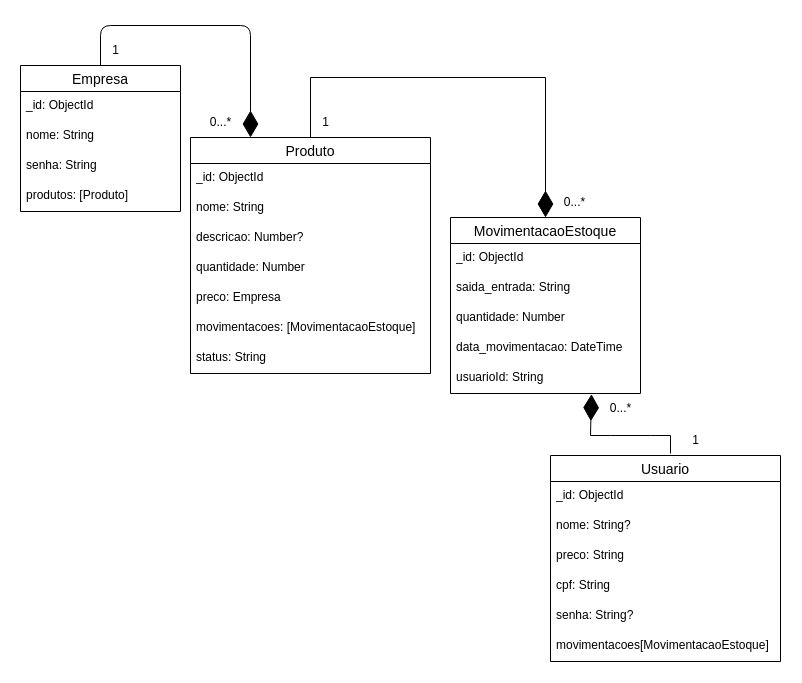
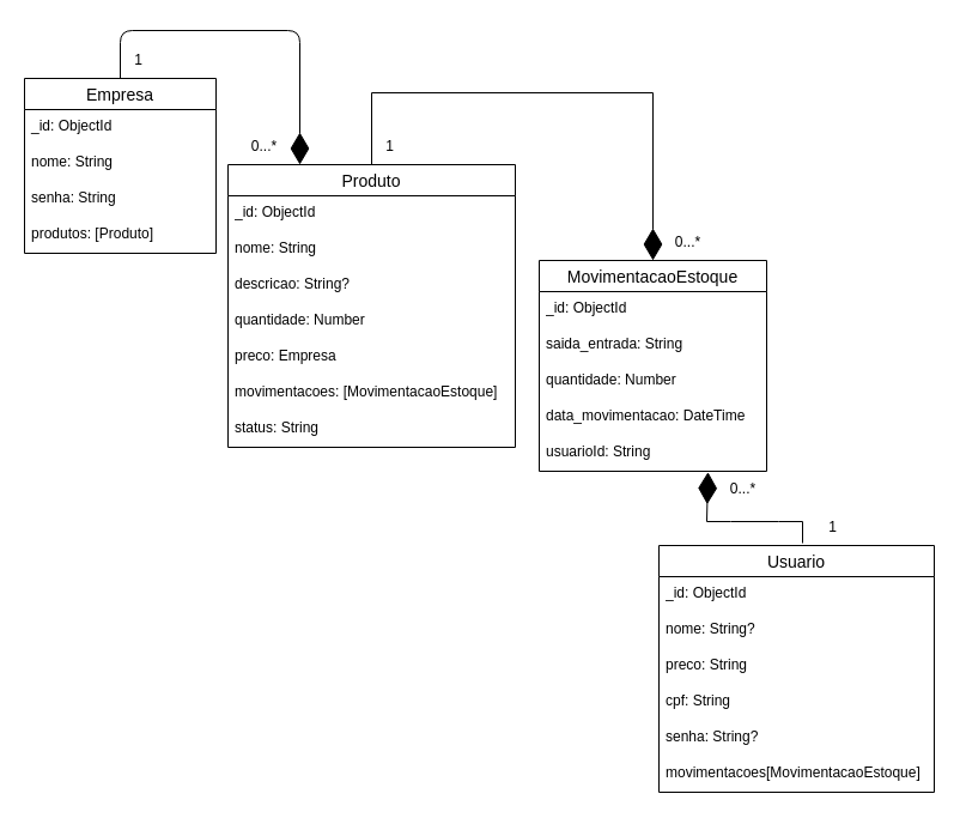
  <mxCell id="0" />
  <mxCell id="1" parent="0" />
  <mxCell id="2" value="Produto" style="swimlane;fontStyle=0;childLayout=stackLayout;horizontal=1;startSize=26;horizontalStack=0;resizeParent=1;resizeParentMax=0;resizeLast=0;collapsible=1;marginBottom=0;align=center;fontSize=14;" parent="1" vertex="1"><mxGeometry x="190" y="132" width="240" height="236" as="geometry" /></mxCell>
  <mxCell id="3" value="_id: ObjectId" style="text;strokeColor=none;fillColor=none;spacingLeft=4;spacingRight=4;overflow=hidden;rotatable=0;points=[[0,0.5],[1,0.5]];portConstraint=eastwest;fontSize=12;whiteSpace=wrap;html=1;" parent="2" vertex="1"><mxGeometry y="26" width="240" height="30" as="geometry" /></mxCell>
  <mxCell id="4" value="nome: String" style="text;strokeColor=none;fillColor=none;spacingLeft=4;spacingRight=4;overflow=hidden;rotatable=0;points=[[0,0.5],[1,0.5]];portConstraint=eastwest;fontSize=12;whiteSpace=wrap;html=1;" parent="2" vertex="1"><mxGeometry y="56" width="240" height="30" as="geometry" /></mxCell>
- <mxCell id="5" value="descricao: Number?" style="text;strokeColor=none;fillColor=none;spacingLeft=4;spacingRight=4;overflow=hidden;rotatable=0;points=[[0,0.5],[1,0.5]];portConstraint=eastwest;fontSize=12;whiteSpace=wrap;html=1;" parent="2" vertex="1"><mxGeometry y="86" width="240" height="30" as="geometry" /></mxCell>
+ <mxCell id="5" value="descricao: String?" style="text;strokeColor=none;fillColor=none;spacingLeft=4;spacingRight=4;overflow=hidden;rotatable=0;points=[[0,0.5],[1,0.5]];portConstraint=eastwest;fontSize=12;whiteSpace=wrap;html=1;" parent="2" vertex="1"><mxGeometry y="86" width="240" height="30" as="geometry" /></mxCell>
  <mxCell id="6" value="quantidade: Number" style="text;strokeColor=none;fillColor=none;spacingLeft=4;spacingRight=4;overflow=hidden;rotatable=0;points=[[0,0.5],[1,0.5]];portConstraint=eastwest;fontSize=12;whiteSpace=wrap;html=1;" parent="2" vertex="1"><mxGeometry y="116" width="240" height="30" as="geometry" /></mxCell>
  <mxCell id="7" value="preco: Empresa" style="text;strokeColor=none;fillColor=none;spacingLeft=4;spacingRight=4;overflow=hidden;rotatable=0;points=[[0,0.5],[1,0.5]];portConstraint=eastwest;fontSize=12;whiteSpace=wrap;html=1;" parent="2" vertex="1"><mxGeometry y="146" width="240" height="30" as="geometry" /></mxCell>
  <mxCell id="8" value="movimentacoes: [MovimentacaoEstoque]" style="text;strokeColor=none;fillColor=none;spacingLeft=4;spacingRight=4;overflow=hidden;rotatable=0;points=[[0,0.5],[1,0.5]];portConstraint=eastwest;fontSize=12;whiteSpace=wrap;html=1;" parent="2" vertex="1"><mxGeometry y="176" width="240" height="30" as="geometry" /></mxCell>
  <mxCell id="9" value="status: String" style="text;strokeColor=none;fillColor=none;spacingLeft=4;spacingRight=4;overflow=hidden;rotatable=0;points=[[0,0.5],[1,0.5]];portConstraint=eastwest;fontSize=12;whiteSpace=wrap;html=1;" parent="2" vertex="1"><mxGeometry y="206" width="240" height="30" as="geometry" /></mxCell>
  <mxCell id="10" value="MovimentacaoEstoque" style="swimlane;fontStyle=0;childLayout=stackLayout;horizontal=1;startSize=26;horizontalStack=0;resizeParent=1;resizeParentMax=0;resizeLast=0;collapsible=1;marginBottom=0;align=center;fontSize=14;" parent="1" vertex="1"><mxGeometry x="450" y="212" width="190" height="176" as="geometry" /></mxCell>
  <mxCell id="11" value="_id: ObjectId" style="text;strokeColor=none;fillColor=none;spacingLeft=4;spacingRight=4;overflow=hidden;rotatable=0;points=[[0,0.5],[1,0.5]];portConstraint=eastwest;fontSize=12;whiteSpace=wrap;html=1;" parent="10" vertex="1"><mxGeometry y="26" width="190" height="30" as="geometry" /></mxCell>
  <mxCell id="12" value="saida_entrada: String" style="text;strokeColor=none;fillColor=none;spacingLeft=4;spacingRight=4;overflow=hidden;rotatable=0;points=[[0,0.5],[1,0.5]];portConstraint=eastwest;fontSize=12;whiteSpace=wrap;html=1;" parent="10" vertex="1"><mxGeometry y="56" width="190" height="30" as="geometry" /></mxCell>
  <mxCell id="13" value="quantidade: Number" style="text;strokeColor=none;fillColor=none;spacingLeft=4;spacingRight=4;overflow=hidden;rotatable=0;points=[[0,0.5],[1,0.5]];portConstraint=eastwest;fontSize=12;whiteSpace=wrap;html=1;" parent="10" vertex="1"><mxGeometry y="86" width="190" height="30" as="geometry" /></mxCell>
  <mxCell id="14" value="data_movimentacao: DateTime" style="text;strokeColor=none;fillColor=none;spacingLeft=4;spacingRight=4;overflow=hidden;rotatable=0;points=[[0,0.5],[1,0.5]];portConstraint=eastwest;fontSize=12;whiteSpace=wrap;html=1;" parent="10" vertex="1"><mxGeometry y="116" width="190" height="30" as="geometry" /></mxCell>
  <mxCell id="15" value="usuarioId: String  " style="text;strokeColor=none;fillColor=none;spacingLeft=4;spacingRight=4;overflow=hidden;rotatable=0;points=[[0,0.5],[1,0.5]];portConstraint=eastwest;fontSize=12;whiteSpace=wrap;html=1;" vertex="1" parent="10"><mxGeometry y="146" width="190" height="30" as="geometry" /></mxCell>
  <mxCell id="16" value="" style="endArrow=diamondThin;endFill=1;endSize=24;html=1;rounded=0;exitX=0.5;exitY=0;exitDx=0;exitDy=0;entryX=0.5;entryY=0;entryDx=0;entryDy=0;" parent="1" source="2" target="10" edge="1"><mxGeometry width="160" relative="1" as="geometry"><mxPoint x="510" y="172" as="sourcePoint" /><mxPoint x="670" y="172" as="targetPoint" /><Array as="points"><mxPoint x="310" y="72" /><mxPoint x="545" y="72" /></Array></mxGeometry></mxCell>
  <mxCell id="17" value="0...*" style="text;html=1;align=center;verticalAlign=middle;resizable=0;points=[];autosize=1;strokeColor=none;fillColor=none;" parent="1" vertex="1"><mxGeometry x="553.5" y="182" width="40" height="30" as="geometry" /></mxCell>
  <mxCell id="18" value="1" style="text;html=1;align=center;verticalAlign=middle;resizable=0;points=[];autosize=1;strokeColor=none;fillColor=none;" parent="1" vertex="1"><mxGeometry x="310" y="102" width="30" height="30" as="geometry" /></mxCell>
  <mxCell id="19" value="Empresa" style="swimlane;fontStyle=0;childLayout=stackLayout;horizontal=1;startSize=26;horizontalStack=0;resizeParent=1;resizeParentMax=0;resizeLast=0;collapsible=1;marginBottom=0;align=center;fontSize=14;" parent="1" vertex="1"><mxGeometry x="20" y="60" width="160" height="146" as="geometry" /></mxCell>
  <mxCell id="20" value="_id: ObjectId" style="text;strokeColor=none;fillColor=none;spacingLeft=4;spacingRight=4;overflow=hidden;rotatable=0;points=[[0,0.5],[1,0.5]];portConstraint=eastwest;fontSize=12;" parent="19" vertex="1"><mxGeometry y="26" width="160" height="30" as="geometry" /></mxCell>
  <mxCell id="21" value="nome: String" style="text;strokeColor=none;fillColor=none;spacingLeft=4;spacingRight=4;overflow=hidden;rotatable=0;points=[[0,0.5],[1,0.5]];portConstraint=eastwest;fontSize=12;" parent="19" vertex="1"><mxGeometry y="56" width="160" height="30" as="geometry" /></mxCell>
  <mxCell id="22" value="senha: String" style="text;strokeColor=none;fillColor=none;spacingLeft=4;spacingRight=4;overflow=hidden;rotatable=0;points=[[0,0.5],[1,0.5]];portConstraint=eastwest;fontSize=12;" parent="19" vertex="1"><mxGeometry y="86" width="160" height="30" as="geometry" /></mxCell>
  <mxCell id="23" value="produtos: [Produto]" style="text;strokeColor=none;fillColor=none;spacingLeft=4;spacingRight=4;overflow=hidden;rotatable=0;points=[[0,0.5],[1,0.5]];portConstraint=eastwest;fontSize=12;" parent="19" vertex="1"><mxGeometry y="116" width="160" height="30" as="geometry" /></mxCell>
  <mxCell id="24" value="" style="endArrow=diamondThin;endFill=1;endSize=24;html=1;exitX=0.5;exitY=0;exitDx=0;exitDy=0;entryX=0.25;entryY=0;entryDx=0;entryDy=0;" parent="1" source="19" target="2" edge="1"><mxGeometry width="160" relative="1" as="geometry"><mxPoint x="130" y="-30" as="sourcePoint" /><mxPoint x="290" y="-30" as="targetPoint" /><Array as="points"><mxPoint x="100" y="20" /><mxPoint x="250" y="20" /></Array></mxGeometry></mxCell>
  <mxCell id="25" value="1" style="text;html=1;align=center;verticalAlign=middle;resizable=0;points=[];autosize=1;strokeColor=none;fillColor=none;" parent="1" vertex="1"><mxGeometry x="100" y="30" width="30" height="30" as="geometry" /></mxCell>
  <mxCell id="26" value="0...*" style="text;html=1;align=center;verticalAlign=middle;resizable=0;points=[];autosize=1;strokeColor=none;fillColor=none;" parent="1" vertex="1"><mxGeometry x="200" y="102" width="40" height="30" as="geometry" /></mxCell>
  <mxCell id="27" value="Usuario" style="swimlane;fontStyle=0;childLayout=stackLayout;horizontal=1;startSize=26;horizontalStack=0;resizeParent=1;resizeParentMax=0;resizeLast=0;collapsible=1;marginBottom=0;align=center;fontSize=14;" vertex="1" parent="1"><mxGeometry x="550" y="450" width="230" height="206" as="geometry" /></mxCell>
  <mxCell id="28" value="_id: ObjectId" style="text;strokeColor=none;fillColor=none;spacingLeft=4;spacingRight=4;overflow=hidden;rotatable=0;points=[[0,0.5],[1,0.5]];portConstraint=eastwest;fontSize=12;whiteSpace=wrap;html=1;" vertex="1" parent="27"><mxGeometry y="26" width="230" height="30" as="geometry" /></mxCell>
  <mxCell id="29" value="nome: String?" style="text;strokeColor=none;fillColor=none;spacingLeft=4;spacingRight=4;overflow=hidden;rotatable=0;points=[[0,0.5],[1,0.5]];portConstraint=eastwest;fontSize=12;whiteSpace=wrap;html=1;" vertex="1" parent="27"><mxGeometry y="56" width="230" height="30" as="geometry" /></mxCell>
  <mxCell id="30" value="preco: String" style="text;strokeColor=none;fillColor=none;spacingLeft=4;spacingRight=4;overflow=hidden;rotatable=0;points=[[0,0.5],[1,0.5]];portConstraint=eastwest;fontSize=12;whiteSpace=wrap;html=1;" vertex="1" parent="27"><mxGeometry y="86" width="230" height="30" as="geometry" /></mxCell>
  <mxCell id="31" value="cpf: String" style="text;strokeColor=none;fillColor=none;spacingLeft=4;spacingRight=4;overflow=hidden;rotatable=0;points=[[0,0.5],[1,0.5]];portConstraint=eastwest;fontSize=12;whiteSpace=wrap;html=1;" vertex="1" parent="27"><mxGeometry y="116" width="230" height="30" as="geometry" /></mxCell>
  <mxCell id="32" value="senha: String? " style="text;strokeColor=none;fillColor=none;spacingLeft=4;spacingRight=4;overflow=hidden;rotatable=0;points=[[0,0.5],[1,0.5]];portConstraint=eastwest;fontSize=12;whiteSpace=wrap;html=1;" vertex="1" parent="27"><mxGeometry y="146" width="230" height="30" as="geometry" /></mxCell>
  <mxCell id="33" value="movimentacoes[MovimentacaoEstoque]&amp;nbsp;" style="text;strokeColor=none;fillColor=none;spacingLeft=4;spacingRight=4;overflow=hidden;rotatable=0;points=[[0,0.5],[1,0.5]];portConstraint=eastwest;fontSize=12;whiteSpace=wrap;html=1;" vertex="1" parent="27"><mxGeometry y="176" width="230" height="30" as="geometry" /></mxCell>
  <mxCell id="34" value="" style="endArrow=diamondThin;endFill=1;endSize=24;html=1;rounded=0;exitX=0.5;exitY=0;exitDx=0;exitDy=0;entryX=0.742;entryY=1.022;entryDx=0;entryDy=0;entryPerimeter=0;" edge="1" parent="1" target="15"><mxGeometry width="160" relative="1" as="geometry"><mxPoint x="670" y="448" as="sourcePoint" /><mxPoint x="905" y="528" as="targetPoint" /><Array as="points"><mxPoint x="670" y="430" /><mxPoint x="650" y="430" /><mxPoint x="610" y="430" /><mxPoint x="590" y="430" /></Array></mxGeometry></mxCell>
  <mxCell id="35" value="0...*" style="text;html=1;align=center;verticalAlign=middle;resizable=0;points=[];autosize=1;strokeColor=none;fillColor=none;" vertex="1" parent="1"><mxGeometry x="600" y="388" width="40" height="30" as="geometry" /></mxCell>
  <mxCell id="36" value="1" style="text;html=1;align=center;verticalAlign=middle;resizable=0;points=[];autosize=1;strokeColor=none;fillColor=none;" vertex="1" parent="1"><mxGeometry x="680" y="420" width="30" height="30" as="geometry" /></mxCell>
